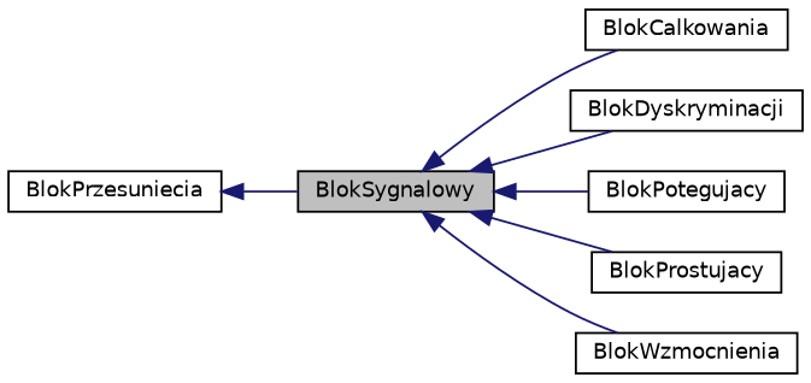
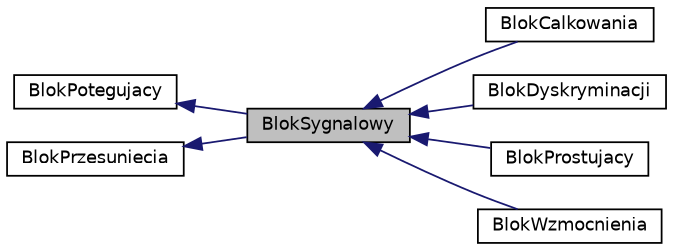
  digraph {
    rankdir=LR
    node [color=black fillcolor=white fontname=Helvetica fontsize=10 shape=record style=filled]
    edge [color=midnightblue dir=back fontname=Helvetica fontsize=10 labelfontname=Helvetica labelfontsize=10 style=solid]
    n1 [fillcolor=grey75 fontcolor=black height=0.2 label=BlokSygnalowy width=0.4]
    n2 [height=0.2 label=BlokCalkowania width=0.4]
    n3 [height=0.2 label=BlokDyskryminacji width=0.4]
    n4 [height=0.2 label=BlokPotegujacy width=0.4]
    n5 [height=0.2 label=BlokProstujacy width=0.4]
    n6 [height=0.2 label=BlokWzmocnienia width=0.4]
    n7 [height=0.2 label=BlokPrzesuniecia width=0.4]
    n1 -> n2
    n1 -> n3
-   n1 -> n4
+   n4 -> n1
    n1 -> n5
    n1 -> n6
    n7 -> n1
  }
